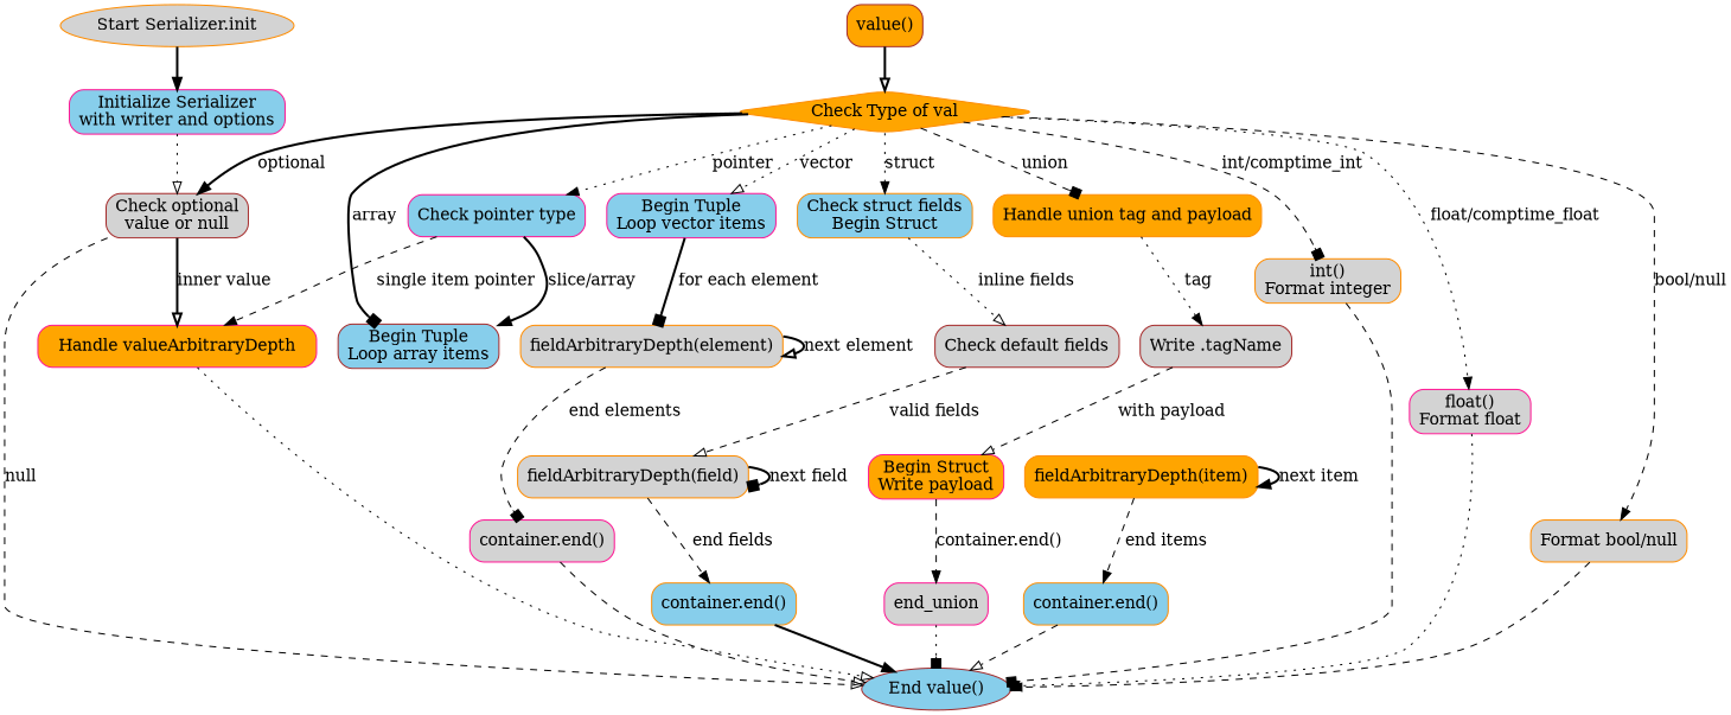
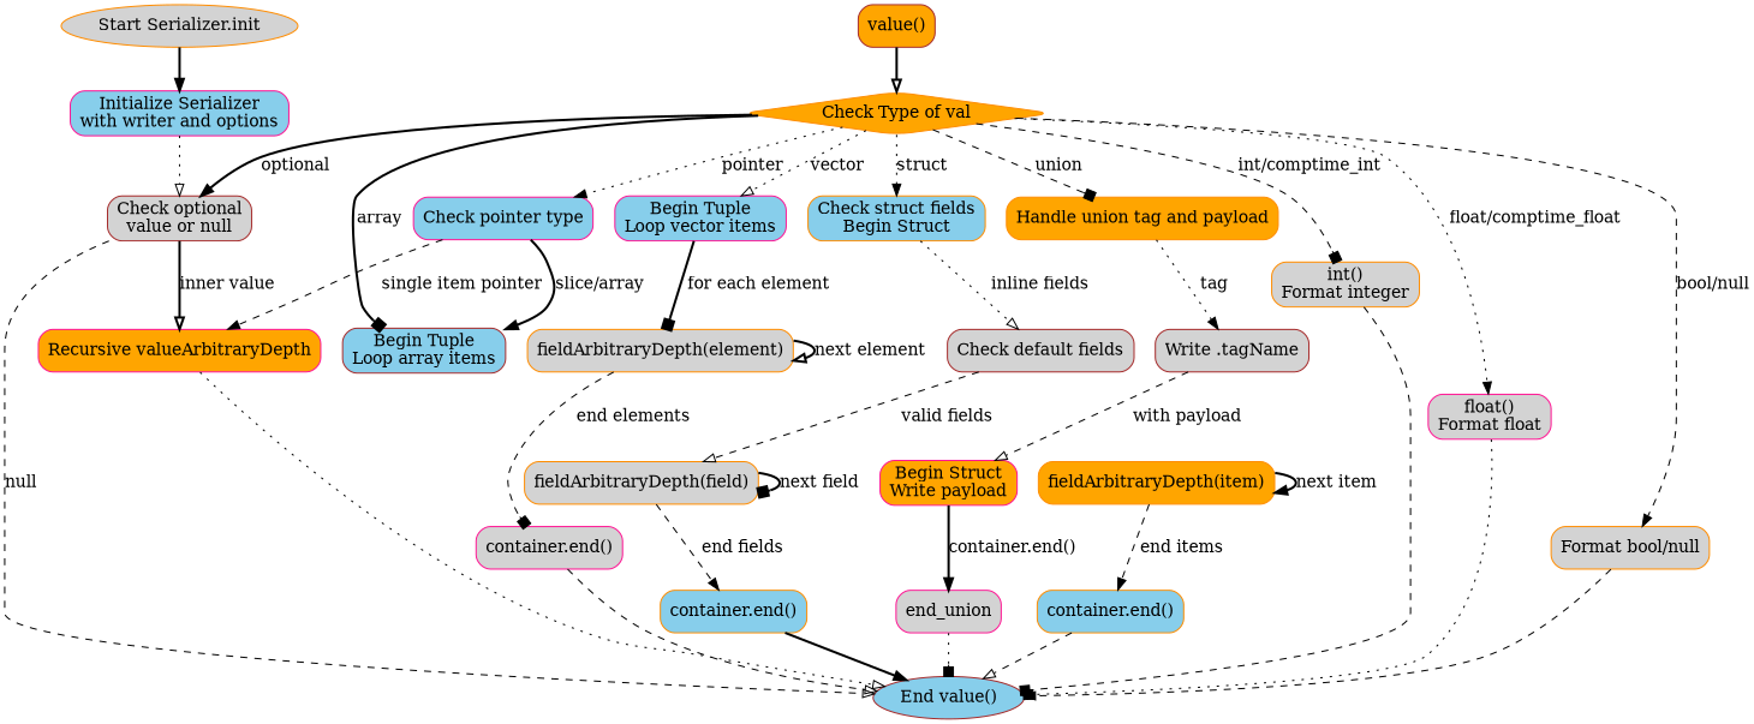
  digraph {
    rankdir=TB
    node [color=darkorange fillcolor=lightgrey shape=rectangle style="rounded,filled"]
    edge [arrowhead=normal style=dashed]
    n1 [label="Start Serializer.init" shape=ellipse]
    n2 [color=deeppink fillcolor=skyblue label="Initialize Serializer\nwith writer and options"]
    n3 [color=brown label="Check optional\nvalue or null"]
    n4 [color=brown fillcolor=orange label="value()"]
    n5 [fillcolor=orange label="Check Type of val" shape=diamond]
    n6 [label="int()\nFormat integer"]
    n7 [color=deeppink label="float()\nFormat float"]
    n8 [label="Format bool/null"]
    n9 [color=deeppink fillcolor=skyblue label="Check pointer type"]
    n10 [color=brown fillcolor=skyblue label="Begin Tuple\nLoop array items"]
    n11 [fillcolor=skyblue label="Check struct fields\nBegin Struct"]
    n12 [fillcolor=orange label="Handle union tag and payload"]
    n13 [color=deeppink fillcolor=skyblue label="Begin Tuple\nLoop vector items"]
    n14 [color=brown fillcolor=skyblue label="End value()" shape=ellipse]
-   n15 [color=deeppink fillcolor=orange label="Handle valueArbitraryDepth"]
+   n15 [color=deeppink fillcolor=orange label="Recursive valueArbitraryDepth"]
    n16 [color=brown label="Check default fields"]
    n17 [color=brown label="Write .tagName"]
    n18 [label="fieldArbitraryDepth(element)"]
    n19 [fillcolor=orange label="fieldArbitraryDepth(item)"]
    n20 [fillcolor=skyblue label="container.end()"]
    n21 [label="fieldArbitraryDepth(field)"]
    n22 [color=deeppink fillcolor=orange label="Begin Struct\nWrite payload"]
    n23 [color=deeppink label="container.end()"]
    n24 [fillcolor=skyblue label="container.end()"]
    end_union [color=deeppink]
    n1 -> n2 [style=bold]
    n2 -> n3 [arrowhead=onormal style=dotted]
    n3 -> n14 [arrowhead=onormal label=null]
    n3 -> n15 [arrowhead=onormal label="inner value" style=bold]
    n4 -> n5 [arrowhead=onormal style=bold]
    n5 -> n3 [label=optional style=bold]
    n5 -> n6 [arrowhead=box label="int/comptime_int"]
    n5 -> n7 [label="float/comptime_float" style=dotted]
    n5 -> n8 [label="bool/null"]
    n5 -> n9 [label=pointer style=dotted]
    n5 -> n10 [arrowhead=box label=array style=bold]
    n5 -> n11 [label=struct style=dotted]
    n5 -> n12 [arrowhead=box label=union]
    n5 -> n13 [arrowhead=onormal label=vector style=dotted]
    n6 -> n14 [arrowhead=box]
    n7 -> n14 [arrowhead=box style=dotted]
    n8 -> n14
    n9 -> n10 [label="slice/array" style=bold]
    n9 -> n15 [label="single item pointer"]
    n11 -> n16 [arrowhead=onormal label="inline fields" style=dotted]
    n12 -> n17 [label=tag style=dotted]
    n13 -> n18 [arrowhead=box label="for each element" style=bold]
    n15 -> n14 [arrowhead=onormal style=dotted]
    n16 -> n21 [arrowhead=onormal label="valid fields"]
    n17 -> n22 [arrowhead=onormal label="with payload"]
    n18 -> n18 [arrowhead=onormal label="next element" style=bold]
    n18 -> n23 [arrowhead=box label="end elements"]
    n19 -> n19 [label="next item" style=bold]
    n19 -> n20 [label="end items"]
    n20 -> n14 [arrowhead=onormal]
    n21 -> n21 [arrowhead=box label="next field" style=bold]
    n21 -> n24 [label="end fields"]
-   n22 -> end_union [label="container.end()"]
+   n22 -> end_union [label="container.end()" style=bold]
    n23 -> n14 [arrowhead=onormal]
    n24 -> n14 [style=bold]
    end_union -> n14 [arrowhead=box style=dotted]
  }
